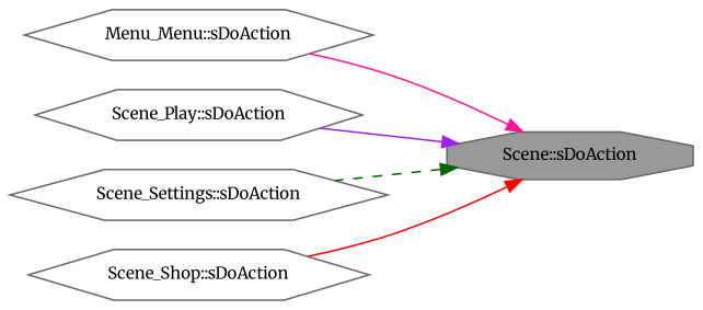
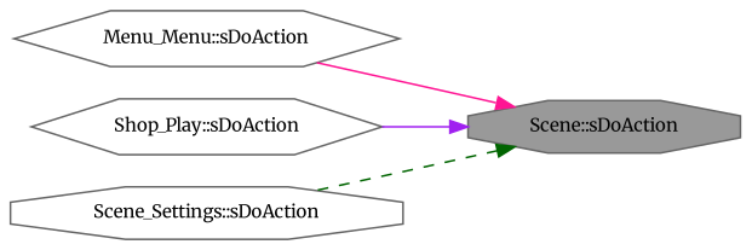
  digraph {
    fontname=Merriweather
    rankdir=RL
    node [color=grey40 fillcolor=white fontname=Merriweather fontsize=10 shape=hexagon style=filled]
    edge [dir=back fontname=Merriweather fontsize=10 labelfontname=Helvetica labelfontsize=10 style=solid]
    n1 [color=gray40 fillcolor=grey60 fontcolor=black height=0.2 label="Scene::sDoAction" shape=octagon width=0.4]
    n2 [height=0.2 label="Menu_Menu::sDoAction" width=0.4]
-   n3 [height=0.2 label="Scene_Play::sDoAction" width=0.4]
-   n4 [height=0.2 label="Scene_Settings::sDoAction" width=0.4]
-   n5 [height=0.2 label="Scene_Shop::sDoAction" width=0.4]
+   n3 [height=0.2 label="Shop_Play::sDoAction" width=0.4]
+   n4 [height=0.2 label="Scene_Settings::sDoAction" shape=octagon width=0.4]
    n1 -> n2 [color=deeppink]
    n1 -> n3 [color=purple]
    n1 -> n4 [color=darkgreen style=dashed]
-   n1 -> n5 [color=red]
  }
